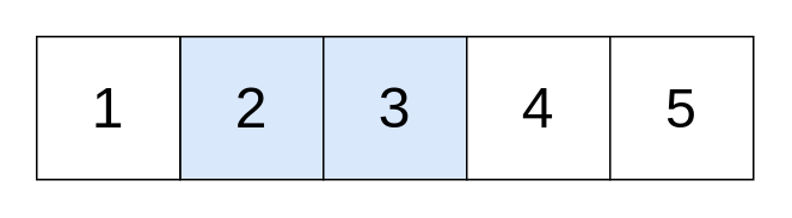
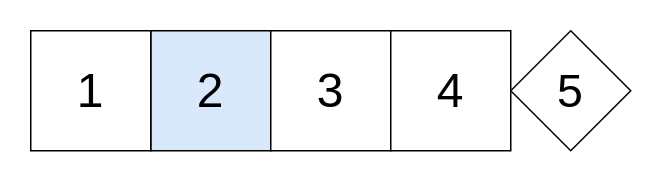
  <mxCell id="0" />
  <mxCell id="1" parent="0" />
  <mxCell id="2" value="2" style="whiteSpace=wrap;html=1;aspect=fixed;fontSize=32;fillColor=#dae8fc;" parent="1" vertex="1"><mxGeometry x="100" y="20" width="80" height="80" as="geometry" /></mxCell>
- <mxCell id="3" value="3" style="whiteSpace=wrap;html=1;aspect=fixed;fontSize=32;fillColor=#dae8fc;" parent="1" vertex="1"><mxGeometry x="180" y="20" width="80" height="80" as="geometry" /></mxCell>
+ <mxCell id="3" value="3" style="whiteSpace=wrap;html=1;aspect=fixed;fontSize=32;" parent="1" vertex="1"><mxGeometry x="180" y="20" width="80" height="80" as="geometry" /></mxCell>
  <mxCell id="4" value="4" style="whiteSpace=wrap;html=1;aspect=fixed;fontSize=32;" parent="1" vertex="1"><mxGeometry x="260" y="20" width="80" height="80" as="geometry" /></mxCell>
- <mxCell id="5" value="5" style="whiteSpace=wrap;html=1;aspect=fixed;fontSize=31;" parent="1" vertex="1"><mxGeometry x="340" y="20" width="80" height="80" as="geometry" /></mxCell>
+ <mxCell id="5" value="5" style="rhombus;whiteSpace=wrap;html=1;aspect=fixed;fontSize=31;" parent="1" vertex="1"><mxGeometry x="340" y="20" width="80" height="80" as="geometry" /></mxCell>
  <mxCell id="6" value="1" style="whiteSpace=wrap;html=1;aspect=fixed;fontSize=32;" parent="1" vertex="1"><mxGeometry x="20" y="20" width="80" height="80" as="geometry" /></mxCell>
